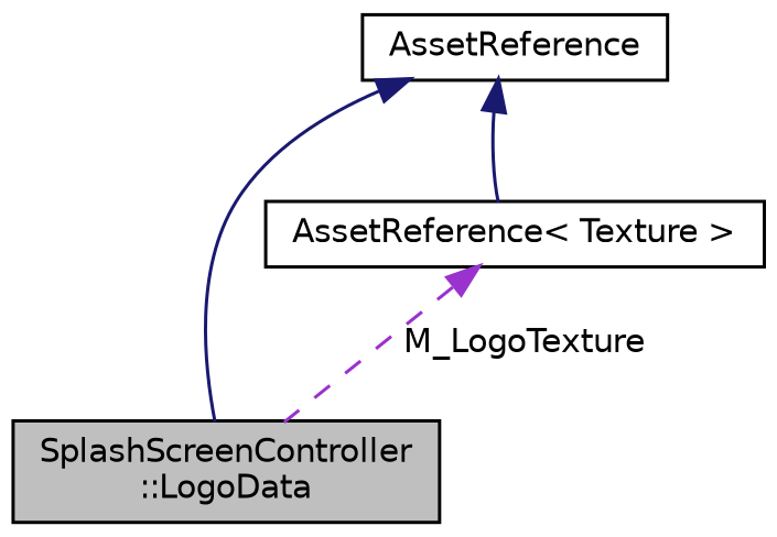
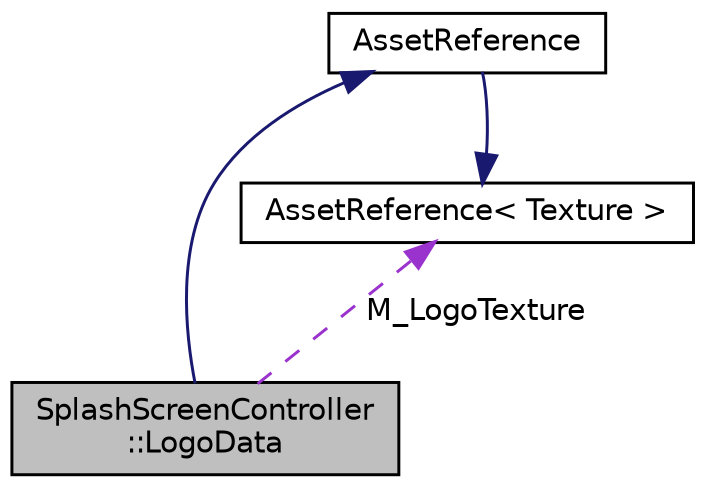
  digraph {
    node [color=black fillcolor=white fontname=Helvetica fontsize=10 shape=record style=filled]
    edge [color=midnightblue dir=back fontname=Helvetica fontsize=10 labelfontname=Helvetica labelfontsize=10 style=solid]
    n1 [fillcolor=grey75 fontcolor=black height=0.2 label="SplashScreenController\l::LogoData" width=0.4]
    n2 [height=0.2 label=AssetReference width=0.4]
    n3 [height=0.2 label="AssetReference\< Texture \>" width=0.4]
    n2 -> n1
-   n2 -> n3
+   n3 -> n2
    n3 -> n1 [color=darkorchid3 label=" M_LogoTexture" style=dashed]
  }
